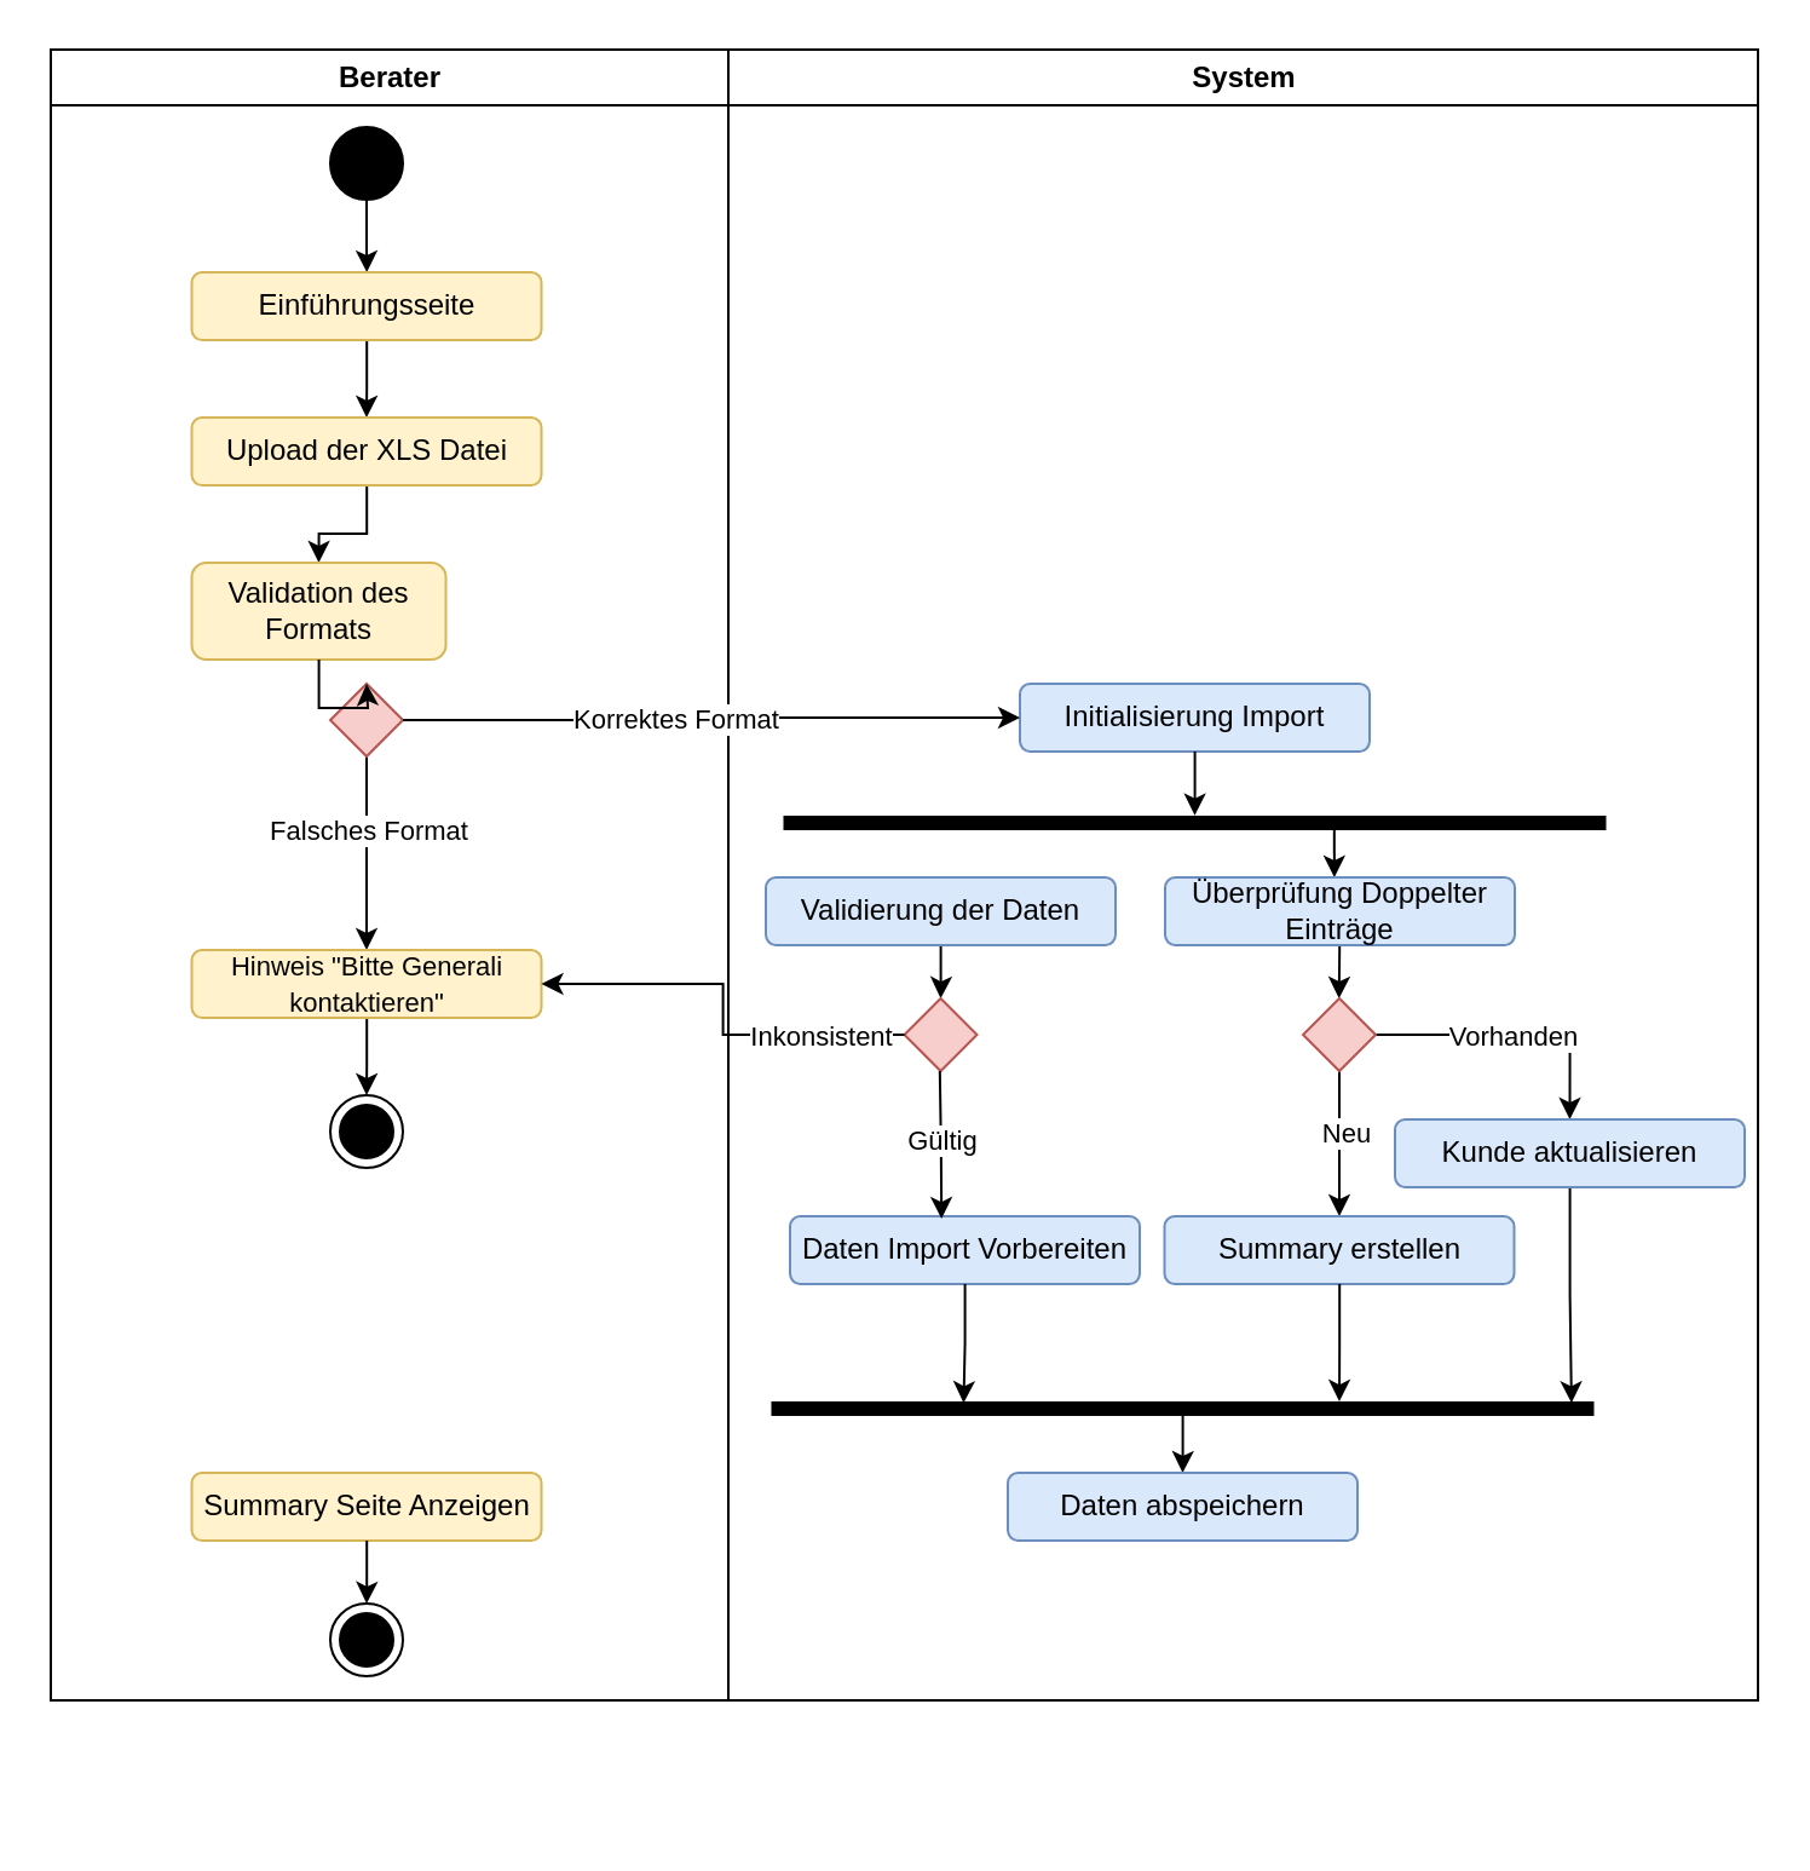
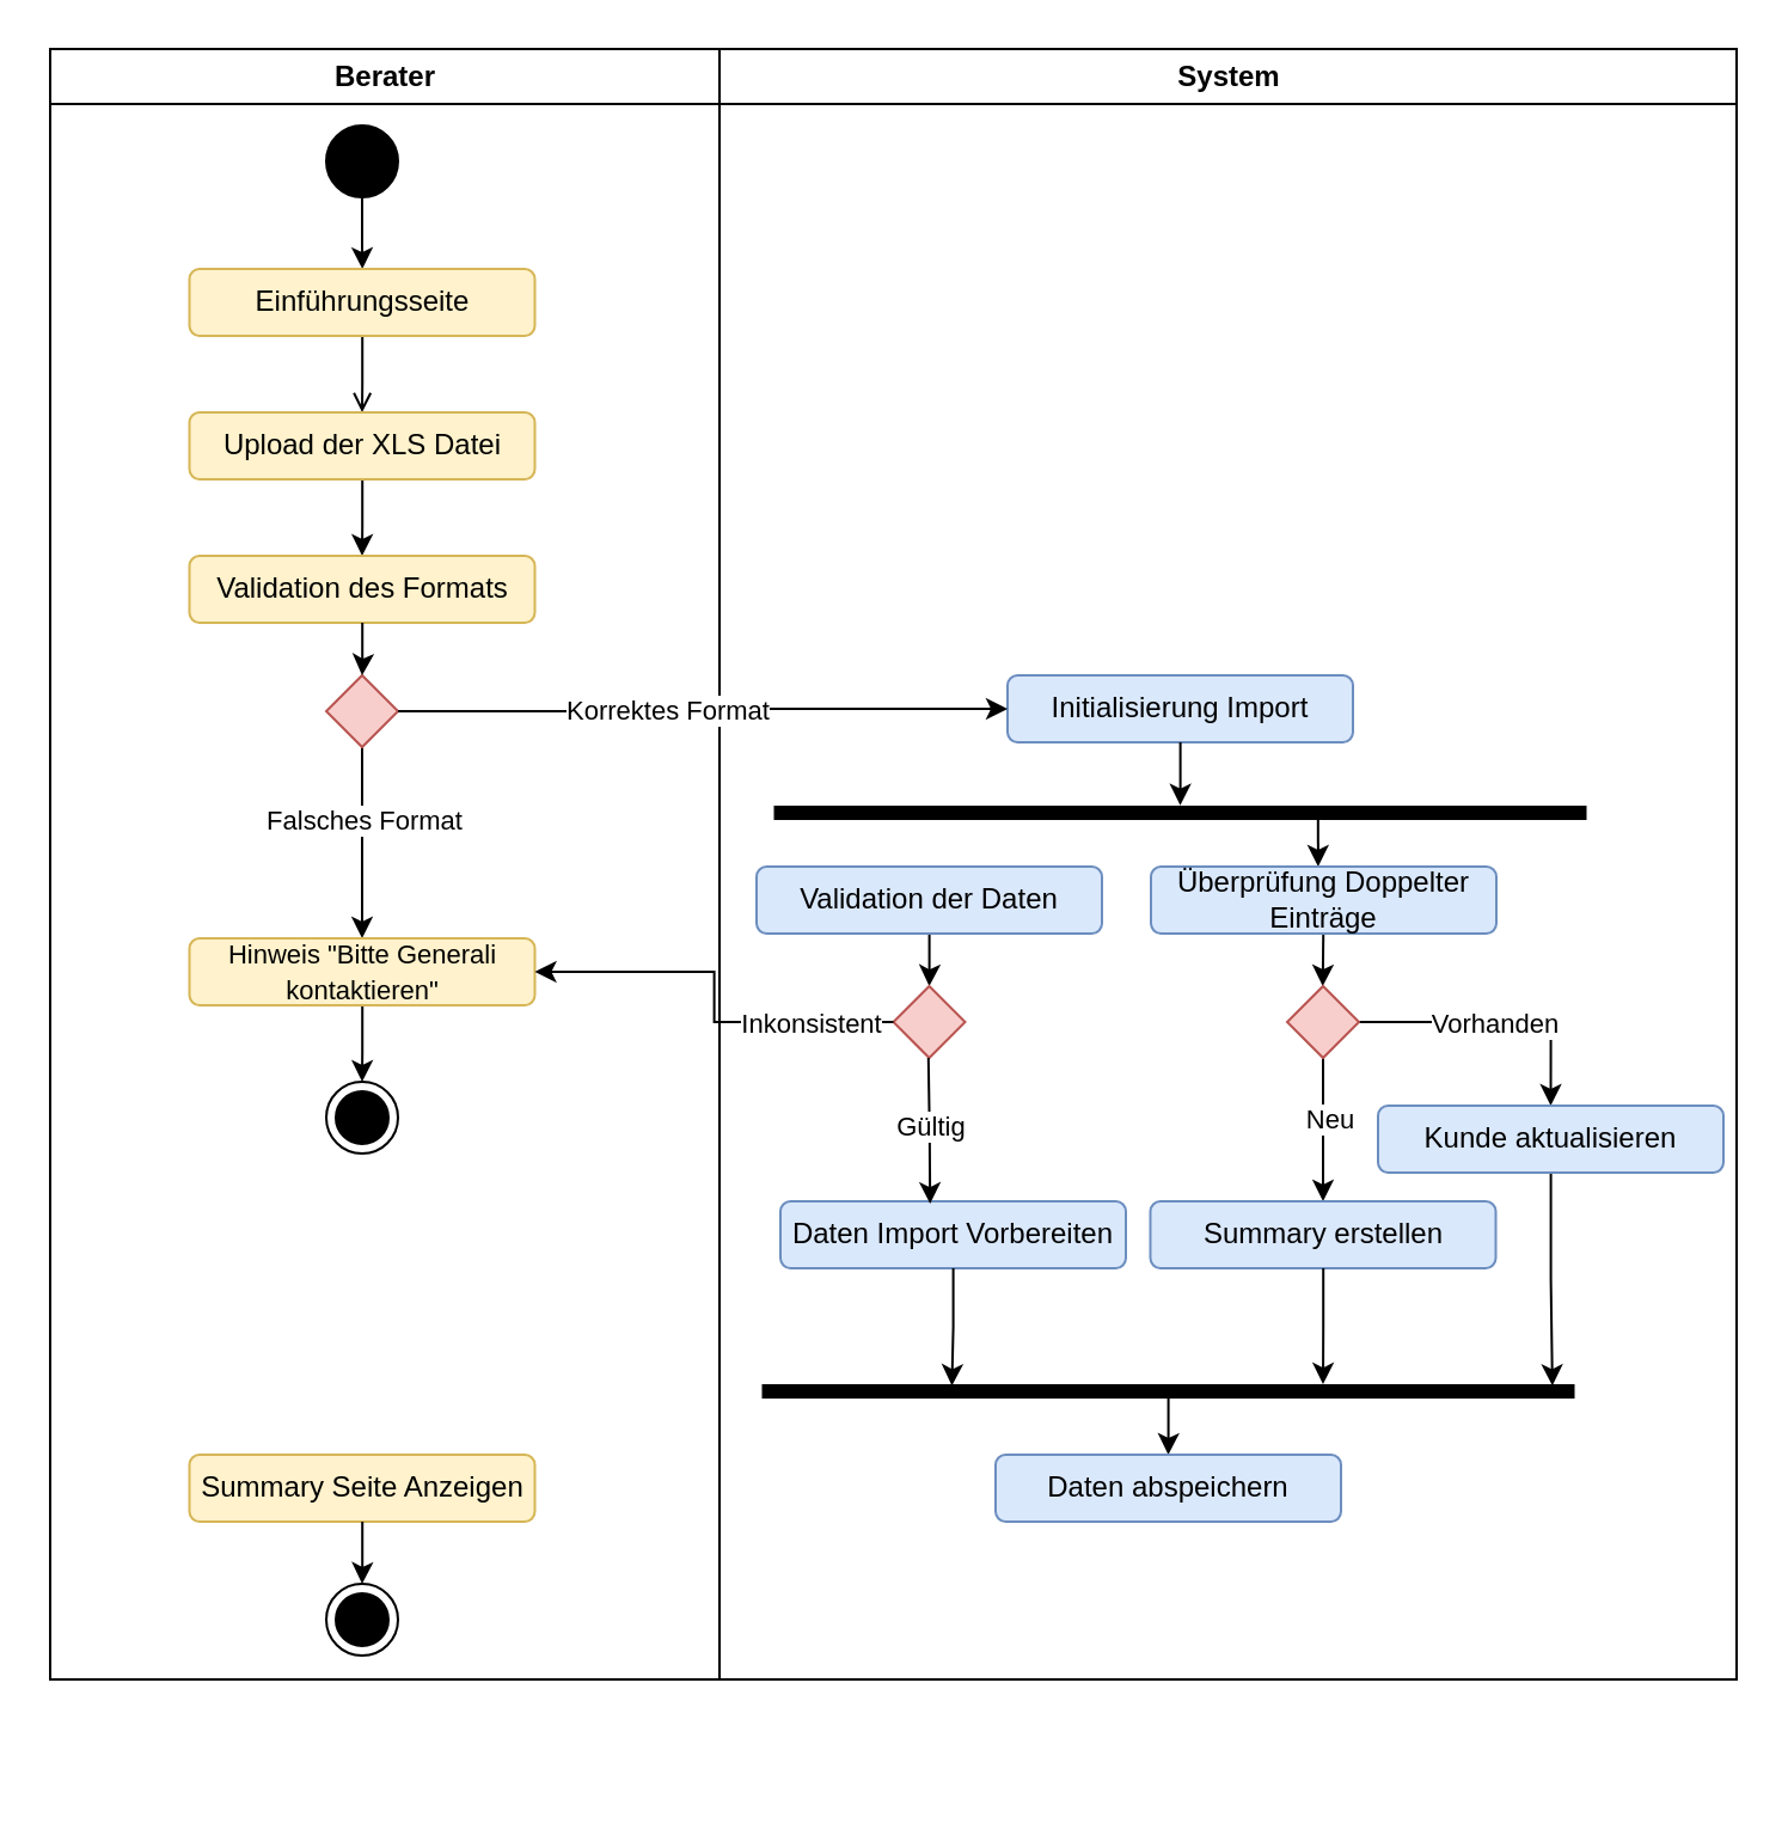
  <mxCell id="0" />
  <mxCell id="1" parent="0" />
  <mxCell id="2" value="Berater" style="swimlane;whiteSpace=wrap;startSize=23;" parent="1" vertex="1"><mxGeometry x="20.5" y="20" width="280" height="682" as="geometry" /></mxCell>
  <mxCell id="3" style="edgeStyle=orthogonalEdgeStyle;rounded=0;orthogonalLoop=1;jettySize=auto;html=1;" edge="1" parent="2" source="4" target="6"><mxGeometry relative="1" as="geometry" /></mxCell>
  <mxCell id="4" value="" style="ellipse;fillColor=strokeColor;html=1;" vertex="1" parent="2"><mxGeometry x="115.5" y="32" width="30" height="30" as="geometry" /></mxCell>
- <mxCell id="5" style="edgeStyle=orthogonalEdgeStyle;rounded=0;orthogonalLoop=1;jettySize=auto;html=1;entryX=0.5;entryY=0;entryDx=0;entryDy=0;" edge="1" parent="2" source="6" target="8"><mxGeometry relative="1" as="geometry" /></mxCell>
+ <mxCell id="5" style="edgeStyle=orthogonalEdgeStyle;rounded=0;orthogonalLoop=1;jettySize=auto;html=1;entryX=0.5;entryY=0;entryDx=0;entryDy=0;endArrow=open;" edge="1" parent="2" source="6" target="8"><mxGeometry relative="1" as="geometry" /></mxCell>
  <mxCell id="6" value="Einführungsseite" style="rounded=1;whiteSpace=wrap;html=1;fillColor=#fff2cc;strokeColor=#d6b656;" vertex="1" parent="2"><mxGeometry x="58.25" y="92" width="144.5" height="28" as="geometry" /></mxCell>
  <mxCell id="7" style="edgeStyle=orthogonalEdgeStyle;rounded=0;orthogonalLoop=1;jettySize=auto;html=1;entryX=0.5;entryY=0;entryDx=0;entryDy=0;" edge="1" parent="2" source="8" target="9"><mxGeometry relative="1" as="geometry"><mxPoint x="130.5" y="262" as="targetPoint" /></mxGeometry></mxCell>
  <mxCell id="8" value="Upload der XLS Datei" style="rounded=1;whiteSpace=wrap;html=1;fillColor=#fff2cc;strokeColor=#d6b656;" vertex="1" parent="2"><mxGeometry x="58.25" y="152" width="144.5" height="28" as="geometry" /></mxCell>
- <mxCell id="9" value="Validation des Formats" style="rounded=1;whiteSpace=wrap;html=1;fillColor=#fff2cc;strokeColor=#d6b656;" vertex="1" parent="2"><mxGeometry x="58.25" y="212" width="105" height="40" as="geometry" /></mxCell>
+ <mxCell id="9" value="Validation des Formats" style="rounded=1;whiteSpace=wrap;html=1;fillColor=#fff2cc;strokeColor=#d6b656;" vertex="1" parent="2"><mxGeometry x="58.25" y="212" width="144.5" height="28" as="geometry" /></mxCell>
  <mxCell id="10" style="edgeStyle=orthogonalEdgeStyle;rounded=0;orthogonalLoop=1;jettySize=auto;html=1;" edge="1" parent="2" source="12"><mxGeometry relative="1" as="geometry"><mxPoint x="130.5" y="372" as="targetPoint" /></mxGeometry></mxCell>
  <mxCell id="11" value="Falsches Format" style="edgeLabel;html=1;align=center;verticalAlign=middle;resizable=0;points=[];" vertex="1" connectable="0" parent="10"><mxGeometry x="-0.265" relative="1" as="geometry"><mxPoint as="offset" /></mxGeometry></mxCell>
  <mxCell id="12" value="" style="rhombus;fillColor=#f8cecc;strokeColor=#b85450;" vertex="1" parent="2"><mxGeometry x="115.5" y="262" width="30" height="30" as="geometry" /></mxCell>
  <mxCell id="13" style="edgeStyle=orthogonalEdgeStyle;rounded=0;orthogonalLoop=1;jettySize=auto;html=1;" edge="1" parent="2" source="9"><mxGeometry relative="1" as="geometry"><mxPoint x="130.5" y="262" as="targetPoint" /></mxGeometry></mxCell>
  <mxCell id="14" value="" style="ellipse;html=1;shape=endState;fillColor=strokeColor;" vertex="1" parent="2"><mxGeometry x="115.5" y="432" width="30" height="30" as="geometry" /></mxCell>
  <mxCell id="15" style="edgeStyle=orthogonalEdgeStyle;rounded=0;orthogonalLoop=1;jettySize=auto;html=1;entryX=0.5;entryY=0;entryDx=0;entryDy=0;" edge="1" parent="2" source="16" target="14"><mxGeometry relative="1" as="geometry" /></mxCell>
  <mxCell id="16" value="&lt;font style=&quot;font-size: 11px;&quot;&gt;Hinweis &quot;Bitte Generali kontaktieren&quot;&lt;/font&gt;" style="rounded=1;whiteSpace=wrap;html=1;fillColor=#fff2cc;strokeColor=#d6b656;" vertex="1" parent="2"><mxGeometry x="58.25" y="372" width="144.5" height="28" as="geometry" /></mxCell>
  <mxCell id="17" value="" style="ellipse;html=1;shape=endState;fillColor=strokeColor;" vertex="1" parent="2"><mxGeometry x="115.5" y="642" width="30" height="30" as="geometry" /></mxCell>
  <mxCell id="18" value="System" style="swimlane;whiteSpace=wrap;startSize=23;" parent="1" vertex="1"><mxGeometry x="300.5" y="20" width="425.5" height="682" as="geometry" /></mxCell>
  <mxCell id="19" value="Initialisierung Import" style="rounded=1;whiteSpace=wrap;html=1;fillColor=#dae8fc;strokeColor=#6c8ebf;" vertex="1" parent="18"><mxGeometry x="120.5" y="262" width="144.5" height="28" as="geometry" /></mxCell>
  <mxCell id="20" style="edgeStyle=orthogonalEdgeStyle;rounded=0;orthogonalLoop=1;jettySize=auto;html=1;entryX=0.484;entryY=0;entryDx=0;entryDy=0;entryPerimeter=0;" edge="1" parent="18" target="24"><mxGeometry relative="1" as="geometry"><mxPoint x="250.405" y="322" as="sourcePoint" /><Array as="points"><mxPoint x="250" y="342" /></Array></mxGeometry></mxCell>
  <mxCell id="21" value="" style="html=1;points=[];perimeter=orthogonalPerimeter;fillColor=strokeColor;rotation=90;" vertex="1" parent="18"><mxGeometry x="190.25" y="150" width="5" height="339" as="geometry" /></mxCell>
  <mxCell id="22" style="edgeStyle=orthogonalEdgeStyle;rounded=0;orthogonalLoop=1;jettySize=auto;html=1;entryX=-0.126;entryY=0.5;entryDx=0;entryDy=0;entryPerimeter=0;" edge="1" parent="18" source="19" target="21"><mxGeometry relative="1" as="geometry" /></mxCell>
  <mxCell id="23" style="edgeStyle=orthogonalEdgeStyle;rounded=0;orthogonalLoop=1;jettySize=auto;html=1;entryX=0.5;entryY=0;entryDx=0;entryDy=0;" edge="1" parent="18"><mxGeometry relative="1" as="geometry"><mxPoint x="252.621" y="370" as="sourcePoint" /><mxPoint x="252.37" y="392" as="targetPoint" /></mxGeometry></mxCell>
  <mxCell id="24" value="Überprüfung Doppelter Einträge" style="rounded=1;whiteSpace=wrap;html=1;fillColor=#dae8fc;strokeColor=#6c8ebf;" vertex="1" parent="18"><mxGeometry x="180.5" y="342" width="144.5" height="28" as="geometry" /></mxCell>
  <mxCell id="25" style="edgeStyle=orthogonalEdgeStyle;rounded=0;orthogonalLoop=1;jettySize=auto;html=1;entryX=0.5;entryY=0;entryDx=0;entryDy=0;" edge="1" parent="18" source="26" target="45"><mxGeometry relative="1" as="geometry" /></mxCell>
  <mxCell id="26" value="" style="html=1;points=[];perimeter=orthogonalPerimeter;fillColor=strokeColor;rotation=90;" vertex="1" parent="18"><mxGeometry x="185.25" y="392" width="5" height="339" as="geometry" /></mxCell>
  <mxCell id="27" style="edgeStyle=orthogonalEdgeStyle;rounded=0;orthogonalLoop=1;jettySize=auto;html=1;entryX=0.5;entryY=0;entryDx=0;entryDy=0;" edge="1" parent="18" source="32" target="35"><mxGeometry relative="1" as="geometry"><mxPoint x="340.5" y="417" as="targetPoint" /></mxGeometry></mxCell>
  <mxCell id="28" value="Text" style="edgeLabel;html=1;align=center;verticalAlign=middle;resizable=0;points=[];" vertex="1" connectable="0" parent="27"><mxGeometry x="0.007" y="-2" relative="1" as="geometry"><mxPoint as="offset" /></mxGeometry></mxCell>
  <mxCell id="29" value="Vorhanden" style="edgeLabel;html=1;align=center;verticalAlign=middle;resizable=0;points=[];" vertex="1" connectable="0" parent="27"><mxGeometry x="-0.021" relative="1" as="geometry"><mxPoint as="offset" /></mxGeometry></mxCell>
  <mxCell id="30" style="edgeStyle=orthogonalEdgeStyle;rounded=0;orthogonalLoop=1;jettySize=auto;html=1;entryX=0.5;entryY=0;entryDx=0;entryDy=0;" edge="1" parent="18" source="32" target="33"><mxGeometry relative="1" as="geometry"><mxPoint x="252.5" y="482" as="targetPoint" /></mxGeometry></mxCell>
  <mxCell id="31" value="Neu" style="edgeLabel;html=1;align=center;verticalAlign=middle;resizable=0;points=[];" vertex="1" connectable="0" parent="30"><mxGeometry x="-0.182" y="2" relative="1" as="geometry"><mxPoint as="offset" /></mxGeometry></mxCell>
  <mxCell id="32" value="" style="rhombus;fillColor=#f8cecc;strokeColor=#b85450;" vertex="1" parent="18"><mxGeometry x="237.5" y="392" width="30" height="30" as="geometry" /></mxCell>
  <mxCell id="33" value="Summary erstellen" style="rounded=1;whiteSpace=wrap;html=1;fillColor=#dae8fc;strokeColor=#6c8ebf;" vertex="1" parent="18"><mxGeometry x="180.25" y="482" width="144.5" height="28" as="geometry" /></mxCell>
  <mxCell id="34" style="edgeStyle=orthogonalEdgeStyle;rounded=0;orthogonalLoop=1;jettySize=auto;html=1;entryX=0.029;entryY=0.026;entryDx=0;entryDy=0;entryPerimeter=0;" edge="1" parent="18" source="35" target="26"><mxGeometry relative="1" as="geometry"><mxPoint x="347.75" y="552" as="targetPoint" /></mxGeometry></mxCell>
  <mxCell id="35" value="Kunde aktualisieren" style="rounded=1;whiteSpace=wrap;html=1;fillColor=#dae8fc;strokeColor=#6c8ebf;" vertex="1" parent="18"><mxGeometry x="275.5" y="442" width="144.5" height="28" as="geometry" /></mxCell>
  <mxCell id="36" style="edgeStyle=orthogonalEdgeStyle;rounded=0;orthogonalLoop=1;jettySize=auto;html=1;entryX=0.5;entryY=0;entryDx=0;entryDy=0;" edge="1" parent="18" source="37" target="38"><mxGeometry relative="1" as="geometry" /></mxCell>
- <mxCell id="37" value="Validierung der Daten" style="rounded=1;whiteSpace=wrap;html=1;fillColor=#dae8fc;strokeColor=#6c8ebf;" vertex="1" parent="18"><mxGeometry x="15.5" y="342" width="144.5" height="28" as="geometry" /></mxCell>
+ <mxCell id="37" value="Validation der Daten" style="rounded=1;whiteSpace=wrap;html=1;fillColor=#dae8fc;strokeColor=#6c8ebf;" vertex="1" parent="18"><mxGeometry x="15.5" y="342" width="144.5" height="28" as="geometry" /></mxCell>
  <mxCell id="38" value="" style="rhombus;fillColor=#f8cecc;strokeColor=#b85450;" vertex="1" parent="18"><mxGeometry x="72.75" y="392" width="30" height="30" as="geometry" /></mxCell>
  <mxCell id="39" value="Daten Import Vorbereiten" style="rounded=1;whiteSpace=wrap;html=1;fillColor=#dae8fc;strokeColor=#6c8ebf;" vertex="1" parent="18"><mxGeometry x="25.5" y="482" width="144.5" height="28" as="geometry" /></mxCell>
  <mxCell id="40" style="edgeStyle=orthogonalEdgeStyle;rounded=0;orthogonalLoop=1;jettySize=auto;html=1;entryX=0.436;entryY=0.036;entryDx=0;entryDy=0;entryPerimeter=0;" edge="1" parent="18"><mxGeometry relative="1" as="geometry"><mxPoint x="87.402" y="421.998" as="sourcePoint" /><mxPoint x="88.102" y="483.058" as="targetPoint" /></mxGeometry></mxCell>
  <mxCell id="41" value="Gültig" style="edgeLabel;html=1;align=center;verticalAlign=middle;resizable=0;points=[];" vertex="1" connectable="0" parent="40"><mxGeometry x="-0.003" y="2" relative="1" as="geometry"><mxPoint y="-1" as="offset" /></mxGeometry></mxCell>
  <mxCell id="42" style="edgeStyle=orthogonalEdgeStyle;rounded=0;orthogonalLoop=1;jettySize=auto;html=1;entryX=0.029;entryY=0.767;entryDx=0;entryDy=0;entryPerimeter=0;" edge="1" parent="18" source="39" target="26"><mxGeometry relative="1" as="geometry" /></mxCell>
  <mxCell id="43" style="edgeStyle=orthogonalEdgeStyle;rounded=0;orthogonalLoop=1;jettySize=auto;html=1;entryX=-0.099;entryY=0.309;entryDx=0;entryDy=0;entryPerimeter=0;" edge="1" parent="18" source="33" target="26"><mxGeometry relative="1" as="geometry" /></mxCell>
  <mxCell id="44" value="Summary Seite Anzeigen" style="rounded=1;whiteSpace=wrap;html=1;fillColor=#fff2cc;strokeColor=#d6b656;" vertex="1" parent="18"><mxGeometry x="-221.75" y="588" width="144.5" height="28" as="geometry" /></mxCell>
  <mxCell id="45" value="Daten abspeichern" style="rounded=1;whiteSpace=wrap;html=1;fillColor=#dae8fc;strokeColor=#6c8ebf;" vertex="1" parent="18"><mxGeometry x="115.5" y="588" width="144.5" height="28" as="geometry" /></mxCell>
  <mxCell id="46" style="edgeStyle=orthogonalEdgeStyle;rounded=0;orthogonalLoop=1;jettySize=auto;html=1;" edge="1" parent="1" source="12" target="19"><mxGeometry relative="1" as="geometry"><mxPoint x="326" y="297" as="targetPoint" /></mxGeometry></mxCell>
  <mxCell id="47" value="Korrektes Format" style="edgeLabel;html=1;align=center;verticalAlign=middle;resizable=0;points=[];" vertex="1" connectable="0" parent="46"><mxGeometry x="-0.128" y="1" relative="1" as="geometry"><mxPoint as="offset" /></mxGeometry></mxCell>
  <mxCell id="48" style="edgeStyle=orthogonalEdgeStyle;rounded=0;orthogonalLoop=1;jettySize=auto;html=1;entryX=1;entryY=0.5;entryDx=0;entryDy=0;" edge="1" parent="1" source="38" target="16"><mxGeometry relative="1" as="geometry"><mxPoint x="456" y="447" as="targetPoint" /></mxGeometry></mxCell>
  <mxCell id="49" value="Inkonsistent" style="edgeLabel;html=1;align=center;verticalAlign=middle;resizable=0;points=[];" vertex="1" connectable="0" parent="48"><mxGeometry x="-0.592" relative="1" as="geometry"><mxPoint as="offset" /></mxGeometry></mxCell>
  <mxCell id="50" style="edgeStyle=orthogonalEdgeStyle;rounded=0;orthogonalLoop=1;jettySize=auto;html=1;entryX=0.5;entryY=0;entryDx=0;entryDy=0;" edge="1" parent="1" source="44" target="17"><mxGeometry relative="1" as="geometry" /></mxCell>
